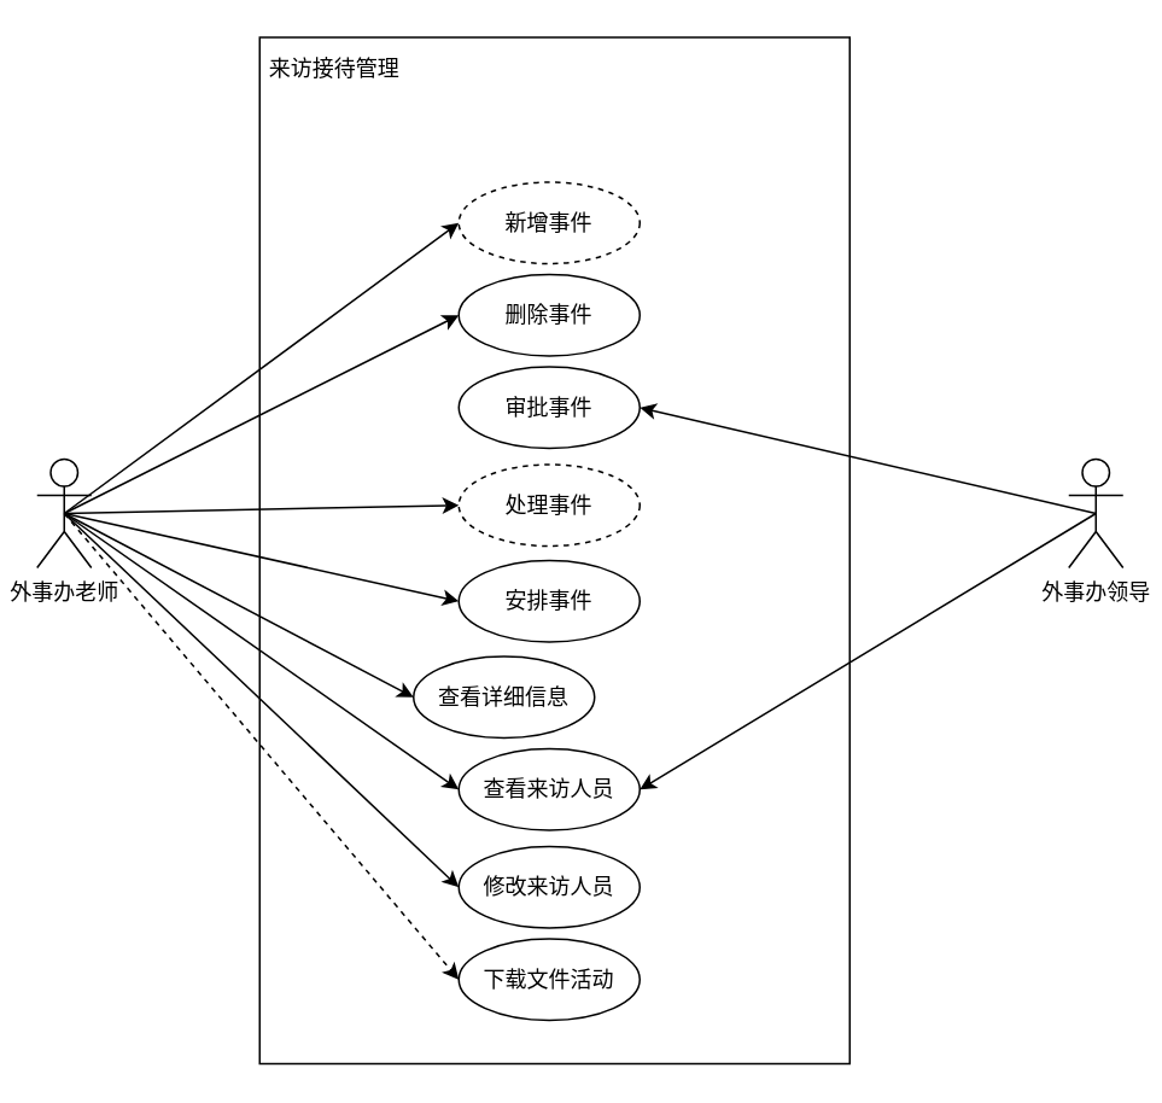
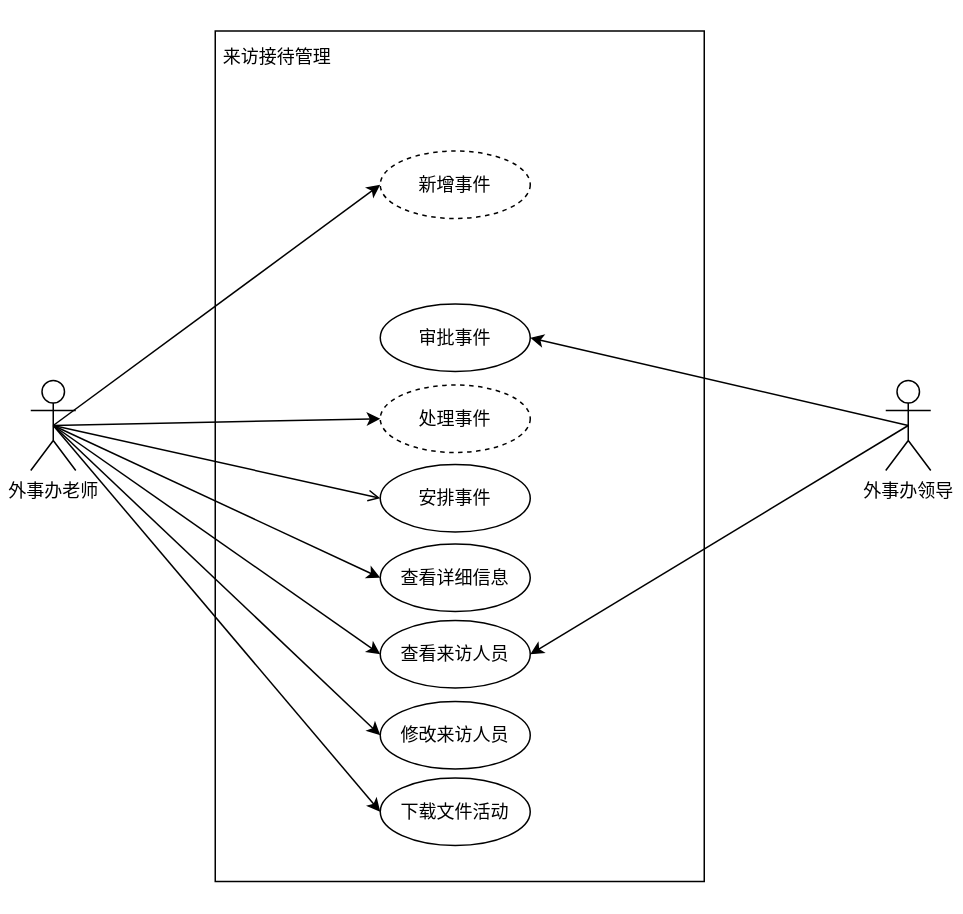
  <mxCell id="0" />
  <mxCell id="1" parent="0" />
  <mxCell id="2" value="外事办老师" style="shape=umlActor;verticalLabelPosition=bottom;verticalAlign=top;html=1;outlineConnect=0;" vertex="1" parent="1"><mxGeometry x="20" y="253" width="30" height="60" as="geometry" /></mxCell>
  <mxCell id="3" value="" style="rounded=0;whiteSpace=wrap;html=1;" vertex="1" parent="1"><mxGeometry x="143" y="20" width="326" height="567" as="geometry" /></mxCell>
  <mxCell id="4" value="来访接待管理" style="text;html=1;align=center;verticalAlign=middle;resizable=0;points=[];autosize=1;strokeColor=none;fillColor=none;" vertex="1" parent="1"><mxGeometry x="143" y="29" width="82" height="18" as="geometry" /></mxCell>
  <mxCell id="5" value="新增事件" style="ellipse;whiteSpace=wrap;html=1;dashed=1;" vertex="1" parent="1"><mxGeometry x="253" y="100" width="100" height="45" as="geometry" /></mxCell>
- <mxCell id="6" value="删除事件" style="ellipse;whiteSpace=wrap;html=1;" vertex="1" parent="1"><mxGeometry x="253" y="151" width="100" height="45" as="geometry" /></mxCell>
  <mxCell id="7" value="安排事件" style="ellipse;whiteSpace=wrap;html=1;" vertex="1" parent="1"><mxGeometry x="253" y="309" width="100" height="45" as="geometry" /></mxCell>
  <mxCell id="8" value="处理事件" style="ellipse;whiteSpace=wrap;html=1;dashed=1;" vertex="1" parent="1"><mxGeometry x="253" y="256" width="100" height="45" as="geometry" /></mxCell>
  <mxCell id="9" value="查看来访人员&lt;span style=&quot;color: rgba(0, 0, 0, 0); font-family: monospace; font-size: 0px; text-align: start;&quot;&gt;%3CmxGraphModel%3E%3Croot%3E%3CmxCell%20id%3D%220%22%2F%3E%3CmxCell%20id%3D%221%22%20parent%3D%220%22%2F%3E%3CmxCell%20id%3D%222%22%20value%3D%22%E6%96%B0%E5%A2%9E%E6%B4%BB%E5%8A%A8%22%20style%3D%22ellipse%3BwhiteSpace%3Dwrap%3Bhtml%3D1%3B%22%20vertex%3D%221%22%20parent%3D%221%22%3E%3CmxGeometry%20x%3D%22323%22%20y%3D%22158%22%20width%3D%22100%22%20height%3D%2245%22%20as%3D%22geometry%22%2F%3E%3C%2FmxCell%3E%3C%2Froot%3E%3C%2FmxGraphModel%3E&lt;/span&gt;" style="ellipse;whiteSpace=wrap;html=1;" vertex="1" parent="1"><mxGeometry x="253" y="413" width="100" height="45" as="geometry" /></mxCell>
  <mxCell id="10" value="修改来访人员" style="ellipse;whiteSpace=wrap;html=1;" vertex="1" parent="1"><mxGeometry x="253" y="467" width="100" height="45" as="geometry" /></mxCell>
  <mxCell id="11" value="审批事件&lt;span style=&quot;color: rgba(0, 0, 0, 0); font-family: monospace; font-size: 0px; text-align: start;&quot;&gt;%3CmxGraphModel%3E%3Croot%3E%3CmxCell%20id%3D%220%22%2F%3E%3CmxCell%20id%3D%221%22%20parent%3D%220%22%2F%3E%3CmxCell%20id%3D%222%22%20value%3D%22%E6%96%B0%E5%A2%9E%E6%B4%BB%E5%8A%A8%22%20style%3D%22ellipse%3BwhiteSpace%3Dwrap%3Bhtml%3D1%3B%22%20vertex%3D%221%22%20parent%3D%221%22%3E%3CmxGeometry%20x%3D%22323%22%20y%3D%22158%22%20width%3D%22100%22%20height%3D%2245%22%20as%3D%22geometry%22%2F%3E%3C%2FmxCell%3E%3C%2Froot%3E%3C%2FmxGraphModel%3E&lt;/span&gt;" style="ellipse;whiteSpace=wrap;html=1;" vertex="1" parent="1"><mxGeometry x="253" y="202" width="100" height="45" as="geometry" /></mxCell>
- <mxCell id="12" value="查看详细信息" style="ellipse;whiteSpace=wrap;html=1;" vertex="1" parent="1"><mxGeometry x="228" y="362" width="100" height="45" as="geometry" /></mxCell>
+ <mxCell id="12" value="查看详细信息" style="ellipse;whiteSpace=wrap;html=1;" vertex="1" parent="1"><mxGeometry x="253" y="362" width="100" height="45" as="geometry" /></mxCell>
  <mxCell id="13" value="下载文件活动" style="ellipse;whiteSpace=wrap;html=1;" vertex="1" parent="1"><mxGeometry x="253" y="518" width="100" height="45" as="geometry" /></mxCell>
  <mxCell id="14" value="外事办领导" style="shape=umlActor;verticalLabelPosition=bottom;verticalAlign=top;html=1;outlineConnect=0;" vertex="1" parent="1"><mxGeometry x="590" y="253" width="30" height="60" as="geometry" /></mxCell>
  <mxCell id="15" value="" style="endArrow=classic;html=1;rounded=0;entryX=0;entryY=0.5;entryDx=0;entryDy=0;exitX=0.5;exitY=0.5;exitDx=0;exitDy=0;exitPerimeter=0;" edge="1" parent="1" source="2" target="5"><mxGeometry width="50" height="50" relative="1" as="geometry"><mxPoint x="364" y="308" as="sourcePoint" /><mxPoint x="414" y="258" as="targetPoint" /></mxGeometry></mxCell>
- <mxCell id="16" value="" style="endArrow=classic;html=1;rounded=0;exitX=0.5;exitY=0.5;exitDx=0;exitDy=0;exitPerimeter=0;entryX=0;entryY=0.5;entryDx=0;entryDy=0;" edge="1" parent="1" source="2" target="6"><mxGeometry width="50" height="50" relative="1" as="geometry"><mxPoint x="370" y="308" as="sourcePoint" /><mxPoint x="414" y="258" as="targetPoint" /></mxGeometry></mxCell>
  <mxCell id="17" value="" style="endArrow=classic;html=1;rounded=0;exitX=0.5;exitY=0.5;exitDx=0;exitDy=0;exitPerimeter=0;entryX=0;entryY=0.5;entryDx=0;entryDy=0;" edge="1" parent="1" source="2" target="8"><mxGeometry width="50" height="50" relative="1" as="geometry"><mxPoint x="364" y="308" as="sourcePoint" /><mxPoint x="414" y="258" as="targetPoint" /></mxGeometry></mxCell>
- <mxCell id="18" value="" style="endArrow=classic;html=1;rounded=0;exitX=0.5;exitY=0.5;exitDx=0;exitDy=0;exitPerimeter=0;entryX=0;entryY=0.5;entryDx=0;entryDy=0;" edge="1" parent="1" source="2" target="7"><mxGeometry width="50" height="50" relative="1" as="geometry"><mxPoint x="364" y="308" as="sourcePoint" /><mxPoint x="414" y="258" as="targetPoint" /></mxGeometry></mxCell>
+ <mxCell id="18" value="" style="endArrow=open;html=1;rounded=0;exitX=0.5;exitY=0.5;exitDx=0;exitDy=0;exitPerimeter=0;entryX=0;entryY=0.5;entryDx=0;entryDy=0;" edge="1" parent="1" source="2" target="7"><mxGeometry width="50" height="50" relative="1" as="geometry"><mxPoint x="364" y="308" as="sourcePoint" /><mxPoint x="414" y="258" as="targetPoint" /></mxGeometry></mxCell>
  <mxCell id="19" value="" style="endArrow=classic;html=1;rounded=0;exitX=0.5;exitY=0.5;exitDx=0;exitDy=0;exitPerimeter=0;entryX=0;entryY=0.5;entryDx=0;entryDy=0;" edge="1" parent="1" source="2" target="12"><mxGeometry width="50" height="50" relative="1" as="geometry"><mxPoint x="364" y="403" as="sourcePoint" /><mxPoint x="414" y="353" as="targetPoint" /></mxGeometry></mxCell>
  <mxCell id="20" value="" style="endArrow=classic;html=1;rounded=0;exitX=0.5;exitY=0.5;exitDx=0;exitDy=0;exitPerimeter=0;entryX=0;entryY=0.5;entryDx=0;entryDy=0;" edge="1" parent="1" source="2" target="9"><mxGeometry width="50" height="50" relative="1" as="geometry"><mxPoint x="364" y="403" as="sourcePoint" /><mxPoint x="414" y="353" as="targetPoint" /></mxGeometry></mxCell>
  <mxCell id="21" value="" style="endArrow=classic;html=1;rounded=0;exitX=0.5;exitY=0.5;exitDx=0;exitDy=0;exitPerimeter=0;entryX=0;entryY=0.5;entryDx=0;entryDy=0;" edge="1" parent="1" source="2" target="10"><mxGeometry width="50" height="50" relative="1" as="geometry"><mxPoint x="364" y="403" as="sourcePoint" /><mxPoint x="414" y="353" as="targetPoint" /></mxGeometry></mxCell>
- <mxCell id="22" value="" style="endArrow=classic;html=1;rounded=0;exitX=0.5;exitY=0.5;exitDx=0;exitDy=0;exitPerimeter=0;entryX=0;entryY=0.5;entryDx=0;entryDy=0;dashed=1;" edge="1" parent="1" source="2" target="13"><mxGeometry width="50" height="50" relative="1" as="geometry"><mxPoint x="364" y="403" as="sourcePoint" /><mxPoint x="414" y="353" as="targetPoint" /></mxGeometry></mxCell>
+ <mxCell id="22" value="" style="endArrow=classic;html=1;rounded=0;exitX=0.5;exitY=0.5;exitDx=0;exitDy=0;exitPerimeter=0;entryX=0;entryY=0.5;entryDx=0;entryDy=0;" edge="1" parent="1" source="2" target="13"><mxGeometry width="50" height="50" relative="1" as="geometry"><mxPoint x="364" y="403" as="sourcePoint" /><mxPoint x="414" y="353" as="targetPoint" /></mxGeometry></mxCell>
  <mxCell id="23" value="" style="endArrow=classic;html=1;rounded=0;exitX=0.5;exitY=0.5;exitDx=0;exitDy=0;exitPerimeter=0;entryX=1;entryY=0.5;entryDx=0;entryDy=0;" edge="1" parent="1" source="14" target="11"><mxGeometry width="50" height="50" relative="1" as="geometry"><mxPoint x="364" y="308" as="sourcePoint" /><mxPoint x="414" y="258" as="targetPoint" /></mxGeometry></mxCell>
  <mxCell id="24" value="" style="endArrow=classic;html=1;rounded=0;exitX=0.5;exitY=0.5;exitDx=0;exitDy=0;exitPerimeter=0;entryX=1;entryY=0.5;entryDx=0;entryDy=0;" edge="1" parent="1" source="14" target="9"><mxGeometry width="50" height="50" relative="1" as="geometry"><mxPoint x="364" y="308" as="sourcePoint" /><mxPoint x="414" y="258" as="targetPoint" /></mxGeometry></mxCell>
